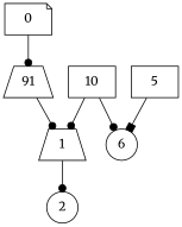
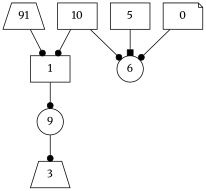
  digraph {
    fontname=Merriweather
    rankdir=TB
    node [fontname=Merriweather shape=trapezium]
    edge [arrowhead=dot fontname=Merriweather]
    n1 [label=91]
-   1
-   2 [shape=circle]
+   1 [shape=box]
+   2 [shape=circle label=9]
+   3
    10 [shape=box]
    6 [shape=circle]
    5 [shape=box]
    0 [shape=note]
    n1 -> 1
    1 -> 2
+   2 -> 3
    10 -> 1
    10 -> 6
    5 -> 6 [arrowhead=box]
-   0 -> n1
+   0 -> 6
  }
